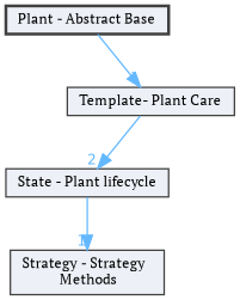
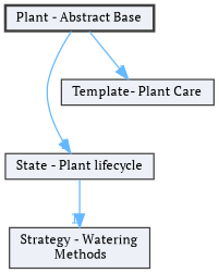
  digraph {
    compound=true
    fontname="PT Serif"
    node [color=grey25 fillcolor="#edf0f7" fontname="PT Serif" fontsize=10 shape=box style=filled]
    edge [color=steelblue1 fontcolor=steelblue1 fontname="PT Serif" fontsize=10 headlabel=1 labeldistance=1.5 labelfontname=Helvetica labelfontsize=10]
    n1 [height=0.2 label="Plant - Abstract Base" style="filled,bold" width=0.4]
    n2 [height=0.2 label="State - Plant lifecycle" width=0.4]
    n3 [height=0.2 label="Template- Plant Care" width=0.4]
-   n4 [height=0.2 label="Strategy - Strategy\l Methods" width=0.4]
-   n3 -> n2 [headlabel=2]
+   n4 [height=0.2 label="Strategy - Watering\l Methods" width=0.4]
+   n1 -> n2 [headlabel=2]
    n1 -> n3
    n2 -> n4
  }
